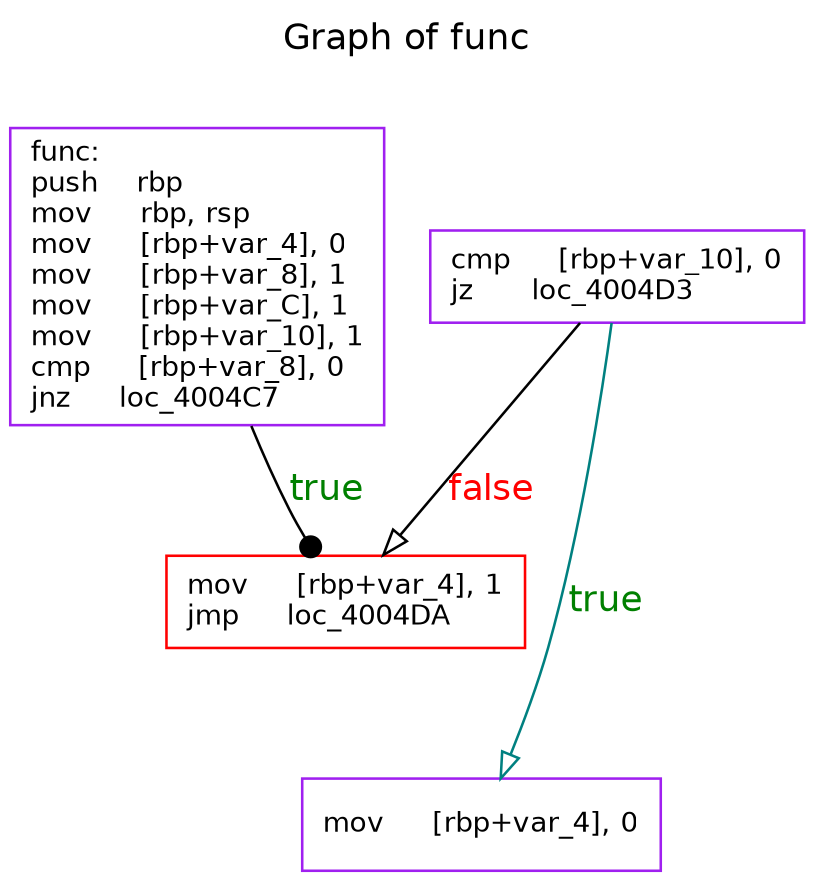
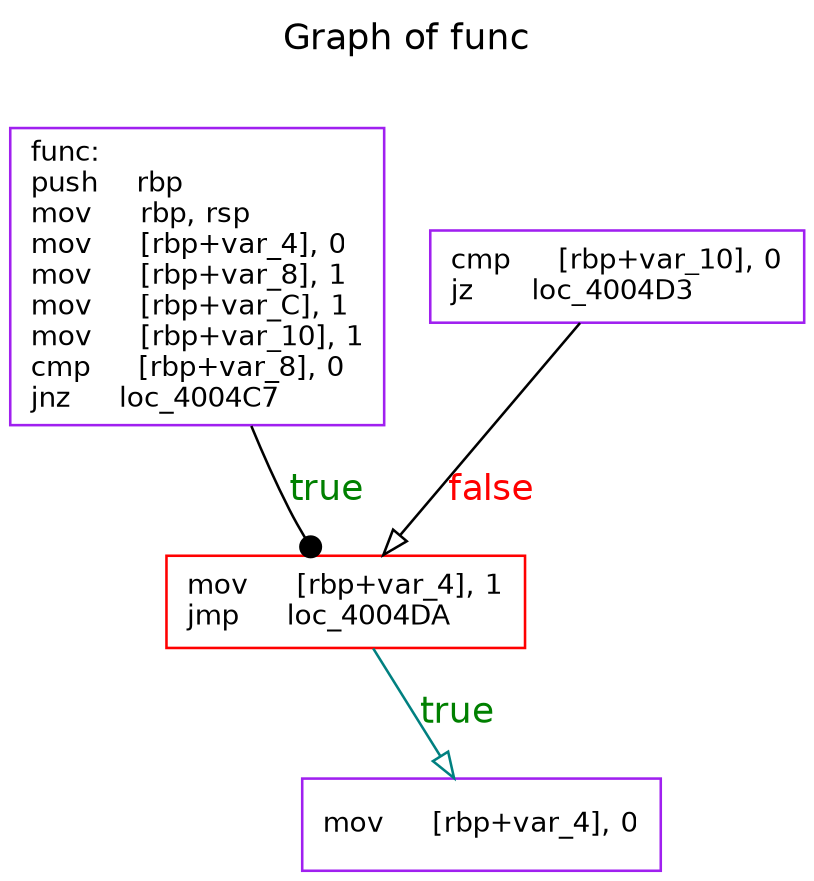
  digraph {
    fontname="DejaVu Sans"
    label="Graph of func"
    labelloc=top
    node [color=purple fillcolor=white fontname="DejaVu Sans" fontsize=11 shape=box style=filled]
    edge [arrowhead=onormal color=black fontcolor="#008000" fontname="DejaVu Sans"]
    n1 [label="func:\lpush    rbp\lmov     rbp, rsp\lmov     [rbp+var_4], 0\lmov     [rbp+var_8], 1\lmov     [rbp+var_C], 1\lmov     [rbp+var_10], 1\lcmp     [rbp+var_8], 0\ljnz     loc_4004C7\l" rank=0]
    n2 [color=red label="mov     [rbp+var_4], 1\ljmp     loc_4004DA\l"]
    n3 [label="cmp     [rbp+var_10], 0\ljz      loc_4004D3\l"]
    n4 [label="mov     [rbp+var_4], 0\l"]
    n1 -> n2 [arrowhead=dot label=true]
    n3 -> n2 [fontcolor="#ff0000" label=false]
-   n3 -> n4 [color=teal label=true]
+   n2 -> n4 [color=teal label=true]
  }
